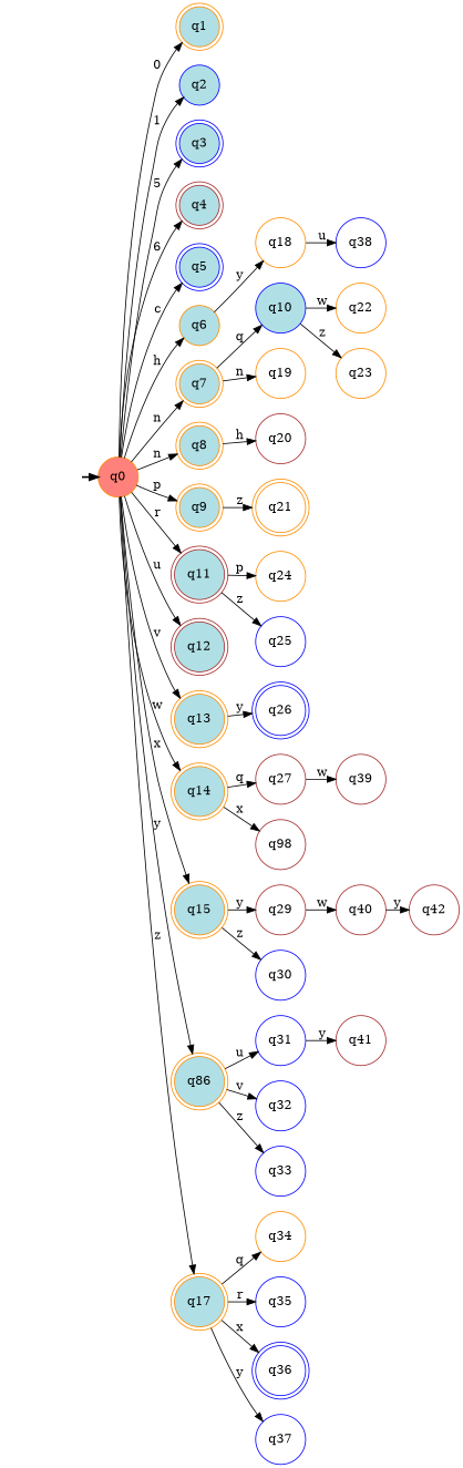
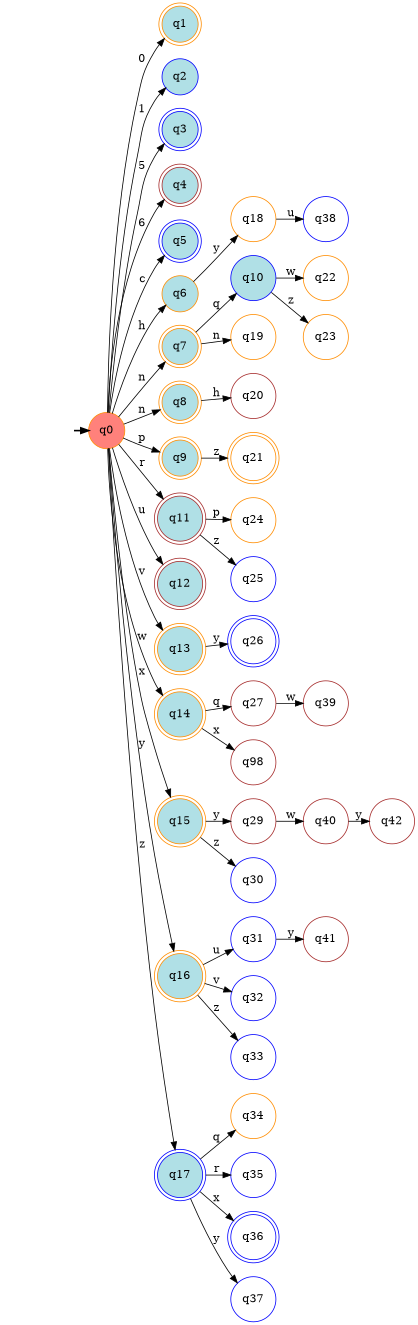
  digraph {
    fontname="DejaVu Serif"
    rankdir=LR
    node [fontname="DejaVu Serif" shape=circle style=filled color=darkorange fillcolor=white]
    edge [fontname="DejaVu Serif"]
    __start0 [height=0 shape=none style=invis width=0 color="" fillcolor=""]
    n2 [fillcolor="#ff817b" label=q0]
    n3 [fillcolor=powderblue label=q1 shape=doublecircle style="rounded,filled"]
    n4 [color=blue fillcolor=powderblue label=q2]
    n5 [color=blue fillcolor=powderblue label=q3 shape=doublecircle style="rounded,filled"]
    n6 [color=brown fillcolor=powderblue label=q4 shape=doublecircle style="rounded,filled"]
    n7 [color=blue fillcolor=powderblue label=q5 shape=doublecircle style="rounded,filled"]
    n8 [fillcolor=powderblue label=q6]
    n9 [fillcolor=powderblue label=q7 shape=doublecircle style="rounded,filled"]
    n10 [fillcolor=powderblue label=q8 shape=doublecircle style="rounded,filled"]
    n11 [fillcolor=powderblue label=q9 shape=doublecircle style="rounded,filled"]
    n12 [color=brown fillcolor=powderblue label=q11 shape=doublecircle style="rounded,filled"]
    n13 [color=brown fillcolor=powderblue label=q12 shape=doublecircle style="rounded,filled"]
    n14 [fillcolor=powderblue label=q13 shape=doublecircle style="rounded,filled"]
    n15 [fillcolor=powderblue label=q14 shape=doublecircle style="rounded,filled"]
    n16 [fillcolor=powderblue label=q15 shape=doublecircle style="rounded,filled"]
-   n17 [fillcolor=powderblue label=q86 shape=doublecircle style="rounded,filled"]
-   n18 [fillcolor=powderblue label=q17 shape=doublecircle style="rounded,filled"]
+   n17 [fillcolor=powderblue label=q16 shape=doublecircle style="rounded,filled"]
+   n18 [color=blue fillcolor=powderblue label=q17 shape=doublecircle style="rounded,filled"]
    n19 [label=q18]
    n20 [color=blue fillcolor=powderblue label=q10]
    n21 [label=q19]
    n22 [color=brown label=q20]
    n23 [label=q21 shape=doublecircle style="rounded,filled"]
    n24 [label=q22]
    n25 [label=q23]
    n26 [label=q24]
    n27 [color=blue label=q25]
    n28 [color=blue label=q26 shape=doublecircle style="rounded,filled"]
    n29 [color=brown label=q27]
    n30 [color=brown label=q98]
    n31 [color=brown label=q29]
    n32 [color=blue label=q30]
    n33 [color=blue label=q31]
    n34 [color=blue label=q32]
    n35 [color=blue label=q33]
    n36 [label=q34]
    n37 [color=blue label=q35]
    n38 [color=blue label=q36 shape=doublecircle style="rounded,filled"]
    n39 [color=blue label=q37]
    n40 [color=blue label=q38]
    n41 [color=brown label=q39]
    n42 [color=brown label=q40]
    n43 [color=brown label=q41]
    n44 [color=brown label=q42]
    subgraph cluster_1 {
      nodesep=0.15
      ranksep=0.15
      style=invis
      __start0
      n2
    }
    __start0 -> n2 [penwidth=2]
    n2 -> n3 [label=0]
    n2 -> n4 [label=1]
    n2 -> n5 [label=5]
    n2 -> n6 [label=6]
    n2 -> n7 [label=c]
    n2 -> n8 [label=h]
    n2 -> n9 [label=n]
    n2 -> n10 [label=n]
    n2 -> n11 [label=p]
    n2 -> n12 [label=r]
    n2 -> n13 [label=u]
    n2 -> n14 [label=v]
    n2 -> n15 [label=w]
    n2 -> n16 [label=x]
    n2 -> n17 [label=y]
    n2 -> n18 [label=z]
    n8 -> n19 [label=y]
    n9 -> n20 [label=q]
    n9 -> n21 [label=n]
    n10 -> n22 [label=h]
    n11 -> n23 [label=z]
    n12 -> n26 [label=p]
    n12 -> n27 [label=z]
    n14 -> n28 [label=y]
    n15 -> n29 [label=q]
    n15 -> n30 [label=x]
    n16 -> n31 [label=y]
    n16 -> n32 [label=z]
    n17 -> n33 [label=u]
    n17 -> n34 [label=v]
    n17 -> n35 [label=z]
    n18 -> n36 [label=q]
    n18 -> n37 [label=r]
    n18 -> n38 [label=x]
    n18 -> n39 [label=y]
    n19 -> n40 [label=u]
    n20 -> n24 [label=w]
    n20 -> n25 [label=z]
    n29 -> n41 [label=w]
    n31 -> n42 [label=w]
    n33 -> n43 [label=y]
    n42 -> n44 [label=y]
  }
